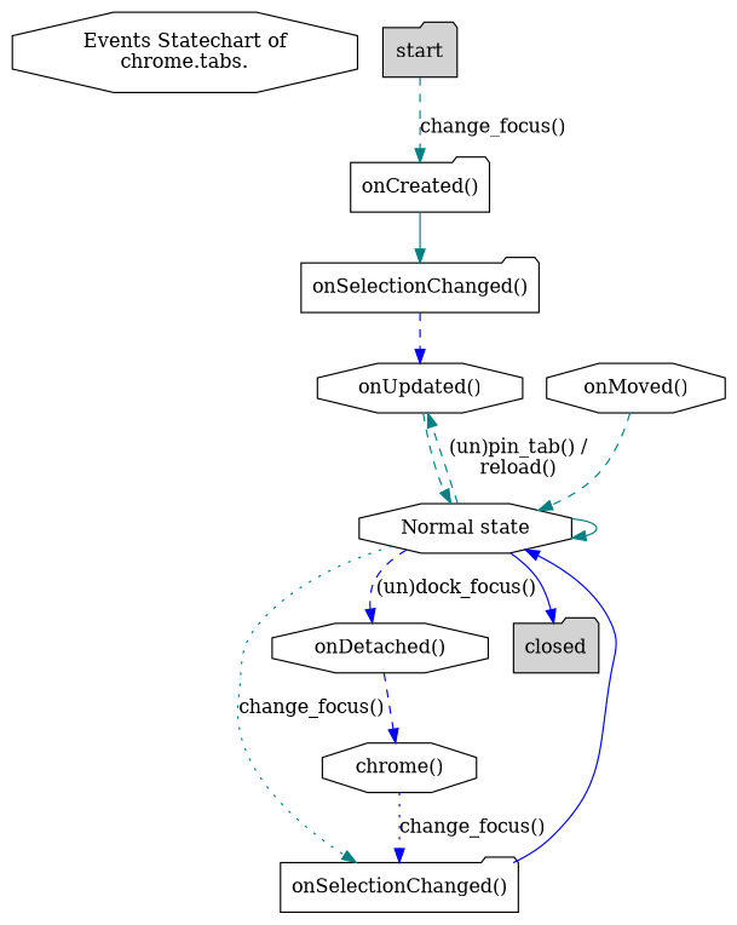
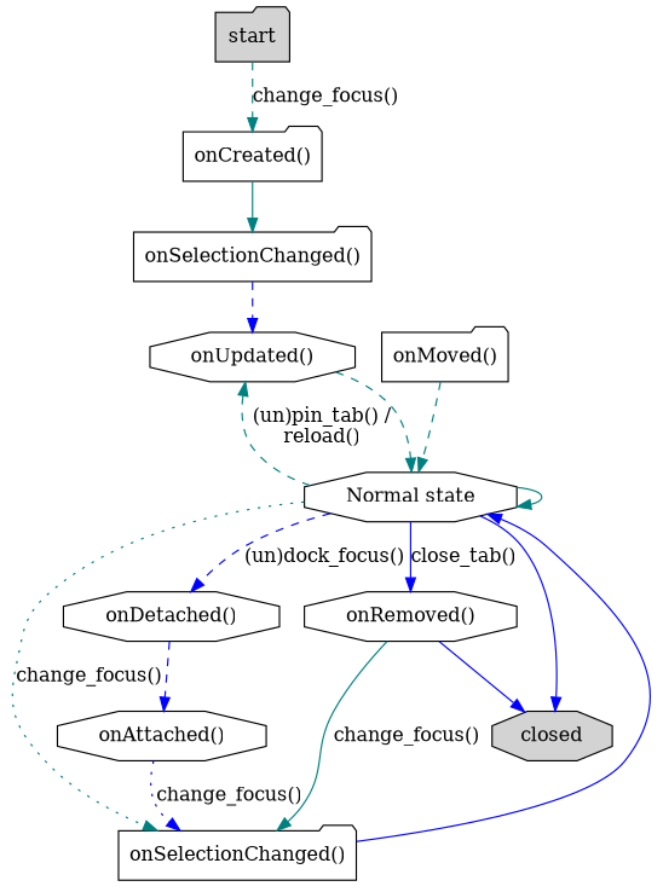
  digraph {
    node [shape=octagon]
    edge [color=teal style=dashed]
-   n1 [label="Events Statechart of\nchrome.tabs."]
    start [shape=folder style=filled]
    n3 [label="onCreated()" shape=folder]
    n4 [label="onSelectionChanged()" shape=folder]
    n5 [label="Normal state"]
    n6 [label="onSelectionChanged()" shape=folder]
    n7 [label="onUpdated()"]
+   n8 [label="onRemoved()"]
    n9 [label="onDetached()"]
-   closed [shape=folder style=filled]
-   n11 [label="onMoved()"]
-   n12 [label="chrome()"]
+   closed [style=filled]
+   n11 [label="onMoved()" shape=folder]
+   n12 [label="onAttached()"]
    start -> n3 [label="change_focus()"]
    n3 -> n4 [style=solid]
    n4 -> n7 [color=blue]
    n5 -> n5 [style=solid]
    n5 -> n6 [label="change_focus()" style=dotted]
    n5 -> n7 [label="(un)pin_tab() /\nreload()"]
+   n5 -> n8 [color=blue label="close_tab()" style=solid]
    n5 -> n9 [color=blue label="(un)dock_focus()"]
    n5 -> closed [color=blue style=solid]
    n6 -> n5 [color=blue style=solid]
    n7 -> n5
+   n8 -> n6 [label="change_focus()" style=solid]
+   n8 -> closed [color=blue style=solid]
    n9 -> n12 [color=blue]
    n11 -> n5
    n12 -> n6 [color=blue label="change_focus()" style=dotted]
  }
